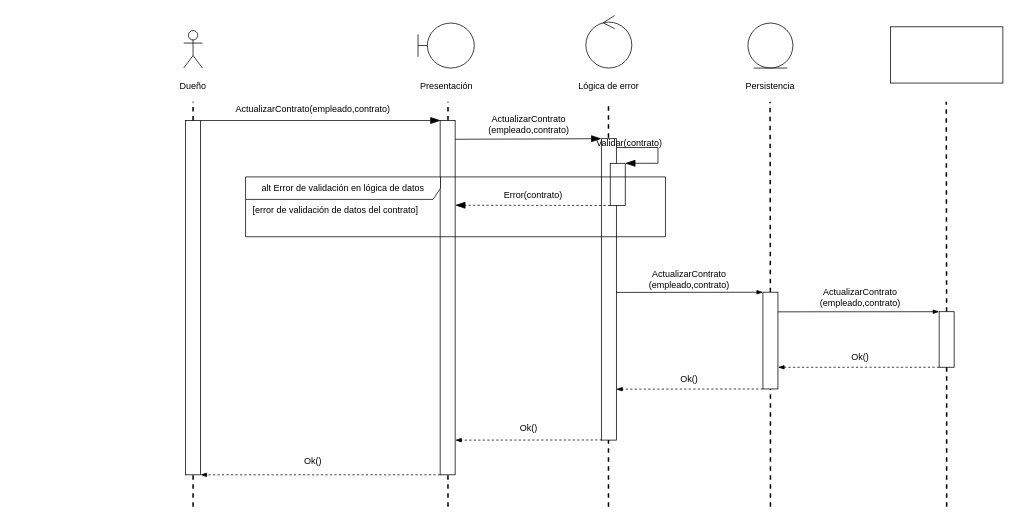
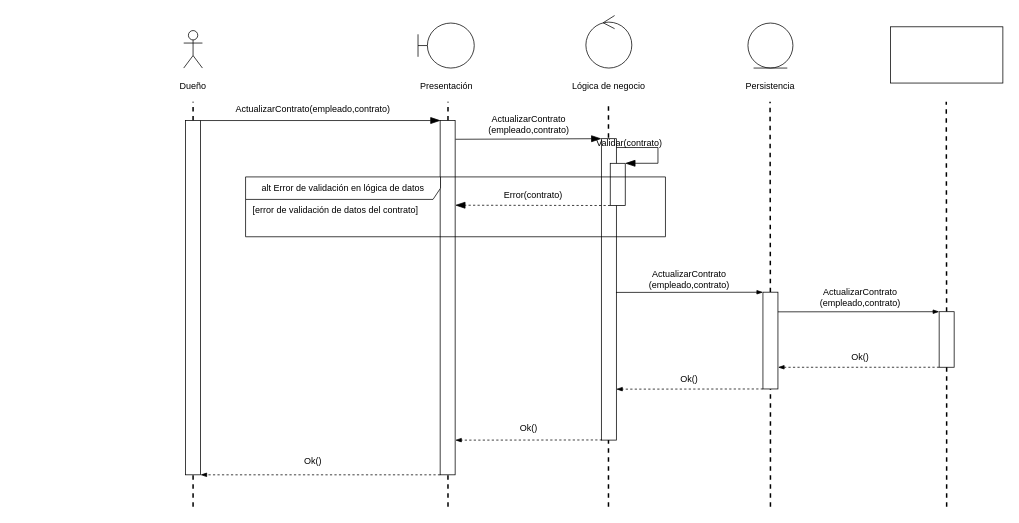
  <mxCell id="0" />
  <mxCell id="1" parent="0" />
  <mxCell id="2" value="" style="group" parent="1" vertex="1" connectable="0"><mxGeometry x="1187" y="35" width="150" height="75" as="geometry" /></mxCell>
  <mxCell id="3" value="" style="rounded=0;whiteSpace=wrap;html=1;fontColor=none;" parent="2" vertex="1"><mxGeometry width="150" height="75" as="geometry" /></mxCell>
  <mxCell id="4" value="" style="group" parent="1" vertex="1" connectable="0"><mxGeometry x="997" y="30" width="60" height="95" as="geometry" /></mxCell>
  <mxCell id="5" value="" style="ellipse;shape=umlEntity;whiteSpace=wrap;html=1;" parent="4" vertex="1"><mxGeometry width="60" height="60" as="geometry" /></mxCell>
  <mxCell id="6" value="Persistencia" style="text;html=1;strokeColor=none;fillColor=none;align=center;verticalAlign=middle;whiteSpace=wrap;rounded=0;fontColor=none;" parent="4" vertex="1"><mxGeometry x="10" y="75" width="40" height="20" as="geometry" /></mxCell>
  <mxCell id="7" value="" style="group" parent="1" vertex="1" connectable="0"><mxGeometry x="757" y="20" width="109" height="105" as="geometry" /></mxCell>
  <mxCell id="8" value="" style="ellipse;shape=umlControl;whiteSpace=wrap;html=1;" parent="7" vertex="1"><mxGeometry x="23.88" width="61.25" height="70" as="geometry" /></mxCell>
- <mxCell id="9" value="Lógica de error" style="text;html=1;strokeColor=none;fillColor=none;align=center;verticalAlign=middle;whiteSpace=wrap;rounded=0;fontColor=none;" parent="7" vertex="1"><mxGeometry y="85" width="109" height="20" as="geometry" /></mxCell>
+ <mxCell id="9" value="Lógica de negocio" style="text;html=1;strokeColor=none;fillColor=none;align=center;verticalAlign=middle;whiteSpace=wrap;rounded=0;fontColor=none;" parent="7" vertex="1"><mxGeometry y="85" width="109" height="20" as="geometry" /></mxCell>
  <mxCell id="10" value="" style="group" parent="1" vertex="1" connectable="0"><mxGeometry x="557" y="30" width="75" height="95" as="geometry" /></mxCell>
  <mxCell id="11" value="" style="shape=umlBoundary;whiteSpace=wrap;html=1;" parent="10" vertex="1"><mxGeometry width="75" height="60" as="geometry" /></mxCell>
  <mxCell id="12" value="Presentación" style="text;html=1;strokeColor=none;fillColor=none;align=center;verticalAlign=middle;whiteSpace=wrap;rounded=0;fontColor=none;" parent="10" vertex="1"><mxGeometry x="17.5" y="75" width="40" height="20" as="geometry" /></mxCell>
  <mxCell id="13" value="" style="endArrow=none;dashed=1;html=1;fontColor=none;strokeWidth=2;" parent="1" source="23" edge="1"><mxGeometry width="50" height="50" relative="1" as="geometry"><mxPoint x="597" y="879" as="sourcePoint" /><mxPoint x="597" y="135" as="targetPoint" /></mxGeometry></mxCell>
  <mxCell id="14" value="" style="endArrow=none;dashed=1;html=1;fontColor=none;strokeWidth=2;" parent="1" edge="1"><mxGeometry width="50" height="50" relative="1" as="geometry"><mxPoint x="811" y="675" as="sourcePoint" /><mxPoint x="811" y="135" as="targetPoint" /></mxGeometry></mxCell>
  <mxCell id="15" value="" style="endArrow=none;dashed=1;html=1;fontColor=none;strokeWidth=2;" parent="1" source="36" edge="1"><mxGeometry width="50" height="50" relative="1" as="geometry"><mxPoint x="1027" y="875" as="sourcePoint" /><mxPoint x="1026.5" y="135" as="targetPoint" /></mxGeometry></mxCell>
  <mxCell id="16" value="" style="endArrow=none;dashed=1;html=1;fontColor=none;strokeWidth=2;" parent="1" source="40" edge="1"><mxGeometry width="50" height="50" relative="1" as="geometry"><mxPoint x="1262" y="875" as="sourcePoint" /><mxPoint x="1261.5" y="135" as="targetPoint" /></mxGeometry></mxCell>
  <mxCell id="17" value="" style="group" parent="1" vertex="1" connectable="0"><mxGeometry x="237" y="40" width="40" height="85" as="geometry" /></mxCell>
  <mxCell id="18" value="Actor" style="shape=umlActor;verticalLabelPosition=bottom;verticalAlign=top;html=1;outlineConnect=0;noLabel=1;fontColor=none;" parent="17" vertex="1"><mxGeometry x="7.5" width="25" height="50" as="geometry" /></mxCell>
  <mxCell id="19" value="Dueño" style="text;html=1;strokeColor=none;fillColor=none;align=center;verticalAlign=middle;whiteSpace=wrap;rounded=0;fontColor=none;" parent="17" vertex="1"><mxGeometry y="65" width="40" height="20" as="geometry" /></mxCell>
  <mxCell id="20" value="" style="endArrow=none;dashed=1;html=1;fontColor=none;strokeWidth=2;" parent="1" source="21" edge="1"><mxGeometry width="50" height="50" relative="1" as="geometry"><mxPoint x="257" y="879" as="sourcePoint" /><mxPoint x="257" y="135" as="targetPoint" /></mxGeometry></mxCell>
  <mxCell id="21" value="" style="rounded=0;whiteSpace=wrap;html=1;fontColor=none;rotation=90;" parent="1" vertex="1"><mxGeometry x="20.75" y="386.25" width="472.5" height="20" as="geometry" /></mxCell>
  <mxCell id="22" value="" style="endArrow=none;dashed=1;html=1;fontColor=none;strokeWidth=2;" parent="1" target="21" edge="1"><mxGeometry width="50" height="50" relative="1" as="geometry"><mxPoint x="257" y="675" as="sourcePoint" /><mxPoint x="257" y="135" as="targetPoint" /></mxGeometry></mxCell>
  <mxCell id="23" value="" style="rounded=0;whiteSpace=wrap;html=1;fontColor=none;rotation=90;" parent="1" vertex="1"><mxGeometry x="360.25" y="386.25" width="472.5" height="20" as="geometry" /></mxCell>
  <mxCell id="24" value="" style="endArrow=none;dashed=1;html=1;fontColor=none;strokeWidth=2;" parent="1" target="23" edge="1"><mxGeometry width="50" height="50" relative="1" as="geometry"><mxPoint x="597" y="675" as="sourcePoint" /><mxPoint x="597" y="135" as="targetPoint" /></mxGeometry></mxCell>
  <mxCell id="25" value="" style="endArrow=blockThin;html=1;strokeWidth=1;fontColor=none;endFill=1;endSize=11;" parent="1" edge="1"><mxGeometry width="50" height="50" relative="1" as="geometry"><mxPoint x="267" y="160" as="sourcePoint" /><mxPoint x="587" y="160" as="targetPoint" /></mxGeometry></mxCell>
  <mxCell id="26" value="ActualizarContrato(empleado,contrato)" style="text;html=1;strokeColor=none;fillColor=none;align=center;verticalAlign=middle;whiteSpace=wrap;rounded=0;" parent="1" vertex="1"><mxGeometry x="397" y="135" width="40" height="20" as="geometry" /></mxCell>
  <mxCell id="27" value="" style="rounded=0;whiteSpace=wrap;html=1;fontColor=none;rotation=90;" parent="1" vertex="1"><mxGeometry x="610.52" y="375.2" width="401.97" height="20" as="geometry" /></mxCell>
  <mxCell id="28" value="" style="endArrow=blockThin;html=1;strokeWidth=1;fontColor=none;endFill=1;endSize=11;entryX=0;entryY=1;entryDx=0;entryDy=0;" parent="1" target="27" edge="1"><mxGeometry width="50" height="50" relative="1" as="geometry"><mxPoint x="607" y="185" as="sourcePoint" /><mxPoint x="802" y="184" as="targetPoint" /></mxGeometry></mxCell>
  <mxCell id="29" value="&lt;div&gt;ActualizarContrato&lt;/div&gt;&lt;div&gt;(empleado,contrato)&lt;/div&gt;" style="text;html=1;strokeColor=none;fillColor=none;align=center;verticalAlign=middle;whiteSpace=wrap;rounded=0;" parent="1" vertex="1"><mxGeometry x="684.5" y="155" width="40" height="20" as="geometry" /></mxCell>
  <mxCell id="30" value="" style="rounded=0;whiteSpace=wrap;html=1;fontColor=none;rotation=90;" parent="1" vertex="1"><mxGeometry x="795.2" y="235.19" width="56.3" height="20" as="geometry" /></mxCell>
  <mxCell id="31" value="[error de validación de datos del contrato]" style="text;html=1;strokeColor=none;fillColor=none;align=center;verticalAlign=middle;whiteSpace=wrap;rounded=0;" parent="1" vertex="1"><mxGeometry x="327" y="270.19" width="240" height="20" as="geometry" /></mxCell>
  <mxCell id="32" value="" style="endArrow=blockThin;html=1;strokeWidth=1;fontColor=none;endFill=1;endSize=11;entryX=0;entryY=0;entryDx=0;entryDy=0;rounded=0;" parent="1" target="30" edge="1"><mxGeometry width="50" height="50" relative="1" as="geometry"><mxPoint x="821.5" y="196" as="sourcePoint" /><mxPoint x="917" y="245" as="targetPoint" /><Array as="points"><mxPoint x="877" y="196" /><mxPoint x="877" y="217" /></Array></mxGeometry></mxCell>
  <mxCell id="33" value="Validar(contrato)" style="text;html=1;strokeColor=none;fillColor=none;align=center;verticalAlign=middle;whiteSpace=wrap;rounded=0;" parent="1" vertex="1"><mxGeometry x="819" y="180" width="40" height="20" as="geometry" /></mxCell>
  <mxCell id="34" value="" style="endArrow=blockThin;html=1;strokeWidth=1;fontColor=none;endFill=1;endSize=11;exitX=1;exitY=1;exitDx=0;exitDy=0;entryX=0.239;entryY=-0.006;entryDx=0;entryDy=0;entryPerimeter=0;dashed=1;" parent="1" source="30" target="23" edge="1"><mxGeometry width="50" height="50" relative="1" as="geometry"><mxPoint x="599.5" y="270.69" as="sourcePoint" /><mxPoint x="657" y="305" as="targetPoint" /></mxGeometry></mxCell>
  <mxCell id="35" value="Error(contrato)" style="text;html=1;strokeColor=none;fillColor=none;align=center;verticalAlign=middle;whiteSpace=wrap;rounded=0;" parent="1" vertex="1"><mxGeometry x="691" y="250.19" width="40" height="20" as="geometry" /></mxCell>
  <mxCell id="36" value="" style="rounded=0;whiteSpace=wrap;html=1;fontColor=none;rotation=90;" parent="1" vertex="1"><mxGeometry x="962.47" y="443.46" width="129.07" height="20" as="geometry" /></mxCell>
  <mxCell id="37" value="" style="endArrow=none;dashed=1;html=1;fontColor=none;strokeWidth=2;" parent="1" target="36" edge="1"><mxGeometry width="50" height="50" relative="1" as="geometry"><mxPoint x="1027" y="675" as="sourcePoint" /><mxPoint x="1026.5" y="135" as="targetPoint" /></mxGeometry></mxCell>
  <mxCell id="38" value="" style="endArrow=blockThin;html=1;endFill=1;exitX=0.51;exitY=0.025;exitDx=0;exitDy=0;exitPerimeter=0;" parent="1" source="27" edge="1"><mxGeometry width="50" height="50" relative="1" as="geometry"><mxPoint x="823" y="389" as="sourcePoint" /><mxPoint x="1017" y="389" as="targetPoint" /></mxGeometry></mxCell>
  <mxCell id="39" value="&lt;div&gt;ActualizarContrato&lt;/div&gt;&lt;div&gt;(empleado,contrato)&lt;/div&gt;" style="text;html=1;strokeColor=none;fillColor=none;align=center;verticalAlign=middle;whiteSpace=wrap;rounded=0;" parent="1" vertex="1"><mxGeometry x="899" y="362.25" width="40" height="20" as="geometry" /></mxCell>
  <mxCell id="40" value="" style="rounded=0;whiteSpace=wrap;html=1;fontColor=none;rotation=90;" parent="1" vertex="1"><mxGeometry x="1224.96" y="442" width="74.07" height="20" as="geometry" /></mxCell>
  <mxCell id="41" value="" style="endArrow=none;dashed=1;html=1;fontColor=none;strokeWidth=2;" parent="1" target="40" edge="1"><mxGeometry width="50" height="50" relative="1" as="geometry"><mxPoint x="1262" y="675" as="sourcePoint" /><mxPoint x="1261.5" y="135" as="targetPoint" /></mxGeometry></mxCell>
  <mxCell id="42" value="" style="endArrow=blockThin;html=1;exitX=1;exitY=0;exitDx=0;exitDy=0;endFill=1;entryX=0;entryY=1;entryDx=0;entryDy=0;" parent="1" target="40" edge="1"><mxGeometry width="50" height="50" relative="1" as="geometry"><mxPoint x="1036.995" y="415.125" as="sourcePoint" /><mxPoint x="1232.49" y="415" as="targetPoint" /></mxGeometry></mxCell>
  <mxCell id="43" value="" style="endArrow=blockThin;html=1;exitX=1;exitY=1;exitDx=0;exitDy=0;endFill=1;dashed=1;entryX=0.776;entryY=-0.008;entryDx=0;entryDy=0;entryPerimeter=0;" parent="1" source="40" target="36" edge="1"><mxGeometry width="50" height="50" relative="1" as="geometry"><mxPoint x="1097" y="525" as="sourcePoint" /><mxPoint x="1039" y="489" as="targetPoint" /></mxGeometry></mxCell>
  <mxCell id="44" value="Ok()" style="text;html=1;strokeColor=none;fillColor=none;align=center;verticalAlign=middle;whiteSpace=wrap;rounded=0;" parent="1" vertex="1"><mxGeometry x="1127" y="466" width="40" height="20" as="geometry" /></mxCell>
  <mxCell id="45" value="" style="endArrow=blockThin;html=1;exitX=1;exitY=1;exitDx=0;exitDy=0;endFill=1;dashed=1;entryX=0.831;entryY=0.006;entryDx=0;entryDy=0;entryPerimeter=0;" parent="1" source="36" target="27" edge="1"><mxGeometry width="50" height="50" relative="1" as="geometry"><mxPoint x="1018.005" y="519.995" as="sourcePoint" /><mxPoint x="822" y="519" as="targetPoint" /></mxGeometry></mxCell>
  <mxCell id="46" value="Ok()" style="text;html=1;strokeColor=none;fillColor=none;align=center;verticalAlign=middle;whiteSpace=wrap;rounded=0;" parent="1" vertex="1"><mxGeometry x="899" y="495" width="40" height="20" as="geometry" /></mxCell>
  <mxCell id="47" value="" style="endArrow=blockThin;html=1;exitX=1;exitY=1;exitDx=0;exitDy=0;endFill=1;dashed=1;entryX=0.831;entryY=0.006;entryDx=0;entryDy=0;entryPerimeter=0;" parent="1" edge="1"><mxGeometry width="50" height="50" relative="1" as="geometry"><mxPoint x="802.315" y="585.995" as="sourcePoint" /><mxPoint x="606.695" y="586.252" as="targetPoint" /></mxGeometry></mxCell>
  <mxCell id="48" value="" style="endArrow=blockThin;html=1;exitX=1;exitY=1;exitDx=0;exitDy=0;endFill=1;dashed=1;entryX=1;entryY=0;entryDx=0;entryDy=0;" parent="1" source="23" target="21" edge="1"><mxGeometry width="50" height="50" relative="1" as="geometry"><mxPoint x="585.625" y="632.005" as="sourcePoint" /><mxPoint x="390.005" y="632.262" as="targetPoint" /></mxGeometry></mxCell>
  <mxCell id="49" value="Ok()" style="text;html=1;strokeColor=none;fillColor=none;align=center;verticalAlign=middle;whiteSpace=wrap;rounded=0;" parent="1" vertex="1"><mxGeometry x="684.5" y="560" width="40" height="20" as="geometry" /></mxCell>
  <mxCell id="50" value="Ok()" style="text;html=1;strokeColor=none;fillColor=none;align=center;verticalAlign=middle;whiteSpace=wrap;rounded=0;" parent="1" vertex="1"><mxGeometry x="397" y="605" width="40" height="20" as="geometry" /></mxCell>
  <mxCell id="51" value="alt Error de validación en lógica de datos" style="shape=umlFrame;whiteSpace=wrap;html=1;width=260;height=30;" parent="1" vertex="1"><mxGeometry x="327" y="235.19" width="560" height="79.81" as="geometry" /></mxCell>
  <mxCell id="52" value="&lt;div&gt;ActualizarContrato&lt;/div&gt;&lt;div&gt;(empleado,contrato)&lt;/div&gt;" style="text;html=1;strokeColor=none;fillColor=none;align=center;verticalAlign=middle;whiteSpace=wrap;rounded=0;" parent="1" vertex="1"><mxGeometry x="1127" y="386.25" width="40" height="20" as="geometry" /></mxCell>
